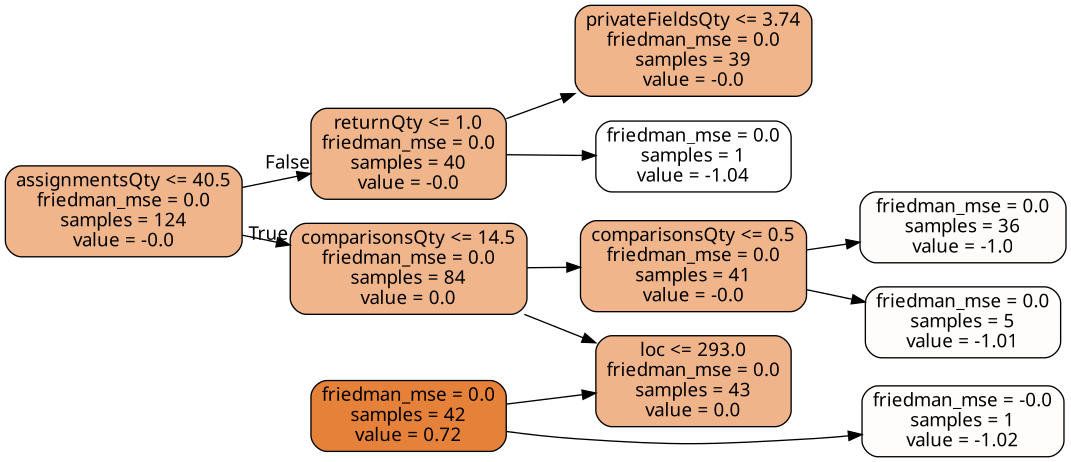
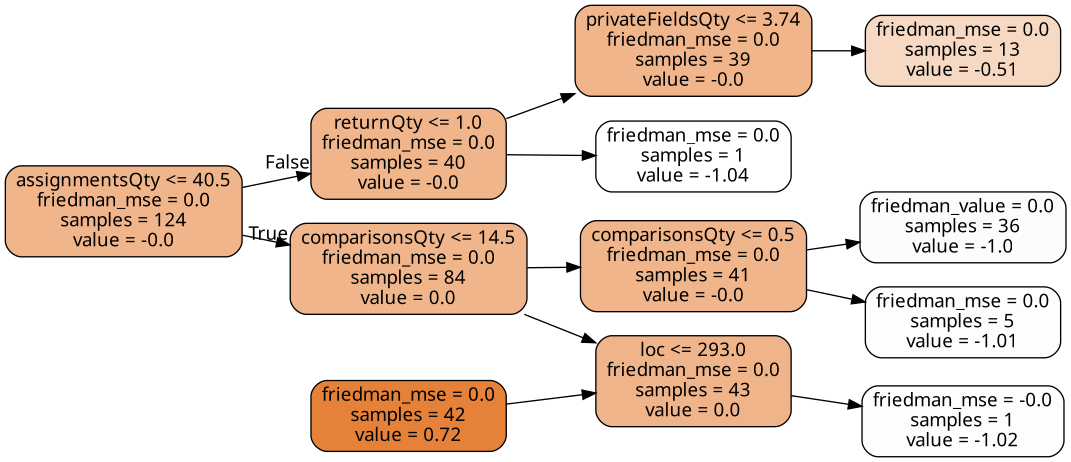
  digraph {
    fontname="Noto Sans"
    rankdir=LR
    node [color=black fillcolor="#f0b58a" fontname="Noto Sans" shape=box style="filled, rounded"]
    edge [fontname="Noto Sans"]
    n1 [label="assignmentsQty <= 40.5\nfriedman_mse = 0.0\nsamples = 124\nvalue = -0.0"]
    n2 [label="comparisonsQty <= 14.5\nfriedman_mse = 0.0\nsamples = 84\nvalue = 0.0"]
    n3 [label="returnQty <= 1.0\nfriedman_mse = 0.0\nsamples = 40\nvalue = -0.0"]
    n4 [label="comparisonsQty <= 0.5\nfriedman_mse = 0.0\nsamples = 41\nvalue = -0.0"]
    n5 [fillcolor="#f0b48a" label="loc <= 293.0\nfriedman_mse = 0.0\nsamples = 43\nvalue = 0.0"]
    n6 [fillcolor="#ffffff" label="friedman_mse = 0.0\nsamples = 1\nvalue = -1.04"]
    n7 [label="privateFieldsQty <= 3.74\nfriedman_mse = 0.0\nsamples = 39\nvalue = -0.0"]
    n8 [fillcolor="#fefdfb" label="friedman_mse = 0.0\nsamples = 5\nvalue = -1.01"]
-   n9 [fillcolor="#fefcfb" label="friedman_mse = 0.0\nsamples = 36\nvalue = -1.0"]
+   n9 [fillcolor="#fefcfb" label="friedman_value = 0.0\nsamples = 36\nvalue = -1.0"]
    n10 [fillcolor="#fffdfc" label="friedman_mse = -0.0\nsamples = 1\nvalue = -1.02"]
    n11 [fillcolor="#e58139" label="friedman_mse = 0.0\nsamples = 42\nvalue = 0.72"]
+   n12 [fillcolor="#f7d9c3" label="friedman_mse = 0.0\nsamples = 13\nvalue = -0.51"]
    n1 -> n2 [headlabel=True labelangle=45 labeldistance=2.5]
    n1 -> n3 [headlabel=False labelangle=-45 labeldistance=2.5]
    n2 -> n4
    n2 -> n5
    n3 -> n6
    n3 -> n7
    n4 -> n8
    n4 -> n9
-   n11 -> n10
+   n5 -> n10
+   n7 -> n12
    n11 -> n5
  }
